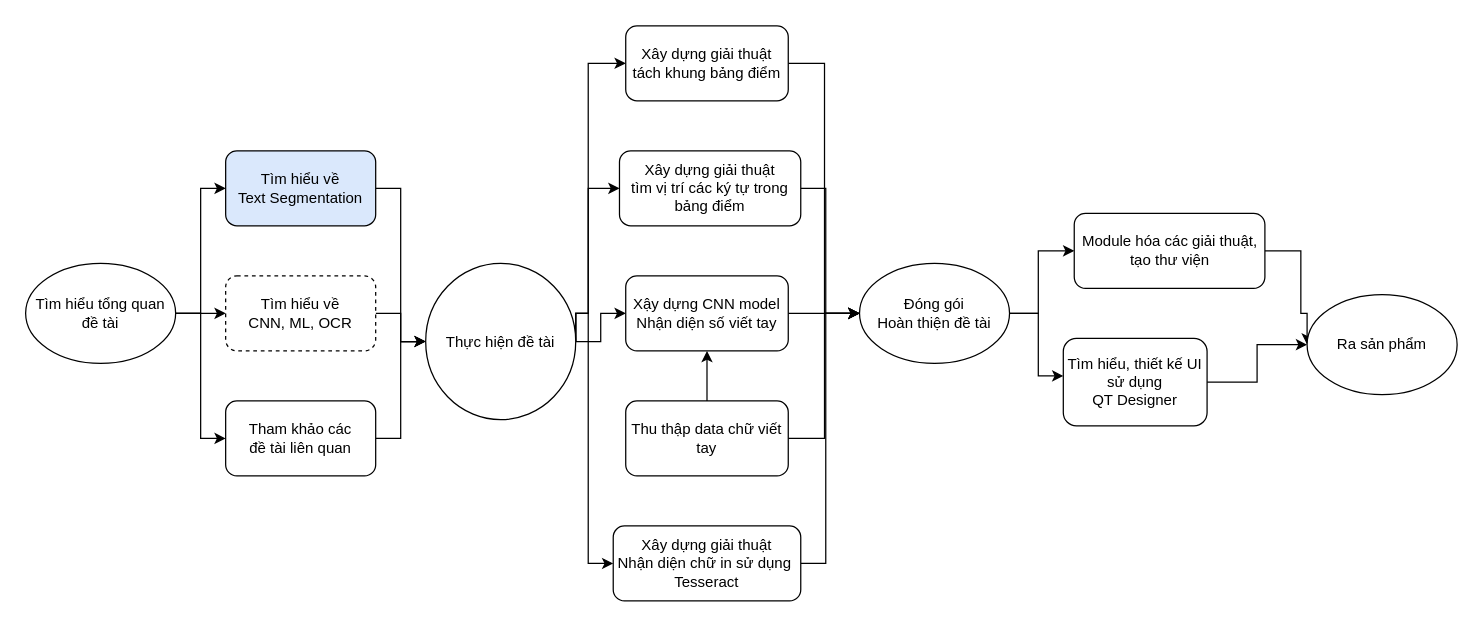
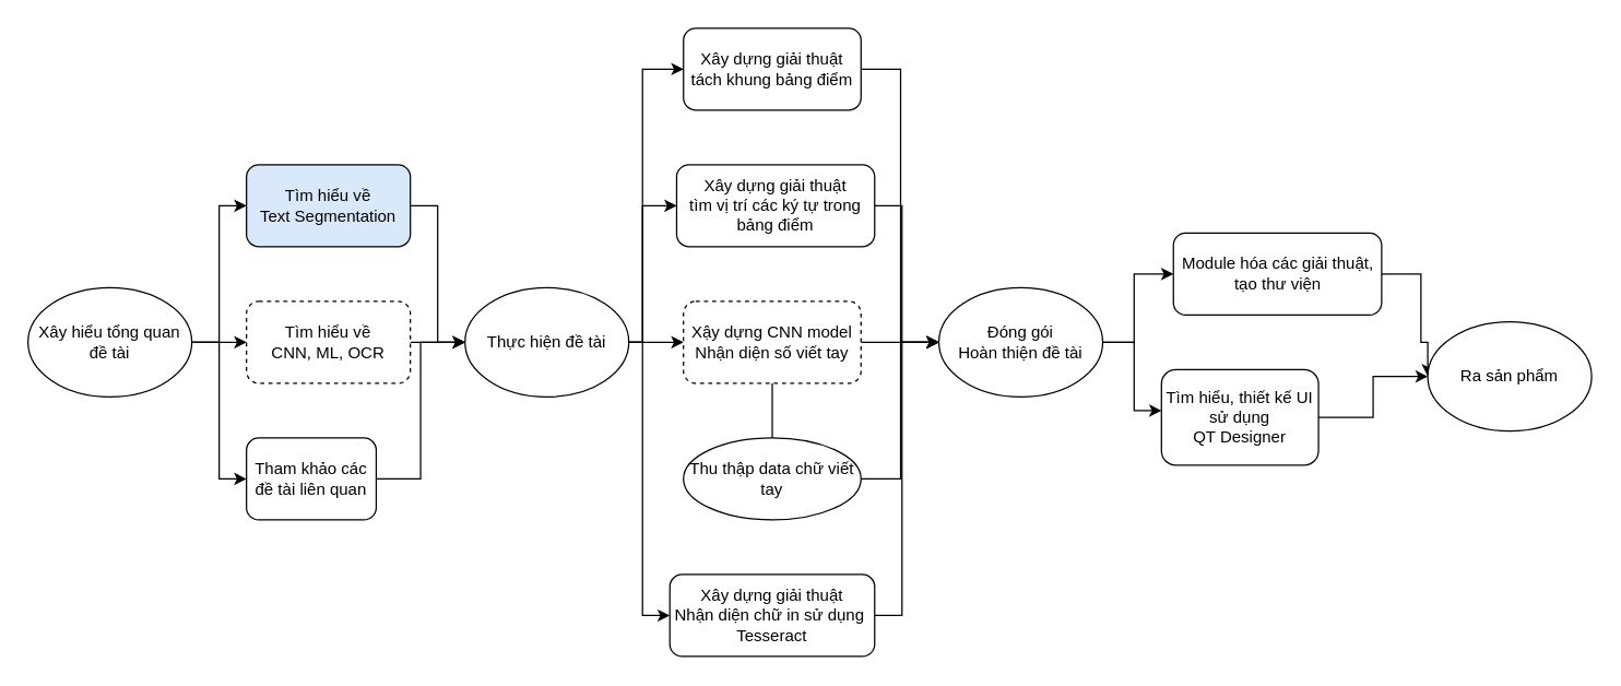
  <mxCell id="0" />
  <mxCell id="1" parent="0" />
  <mxCell id="2" style="edgeStyle=orthogonalEdgeStyle;rounded=0;orthogonalLoop=1;jettySize=auto;html=1;exitX=1;exitY=0.5;exitDx=0;exitDy=0;entryX=0;entryY=0.5;entryDx=0;entryDy=0;" edge="1" parent="1" source="3" target="12"><mxGeometry relative="1" as="geometry" /></mxCell>
  <mxCell id="3" value="Tìm hiểu về &lt;br&gt;Text Segmentation" style="rounded=1;whiteSpace=wrap;html=1;fillColor=#dae8fc;" vertex="1" parent="1"><mxGeometry x="180" y="120" width="120" height="60" as="geometry" /></mxCell>
  <mxCell id="4" value="" style="edgeStyle=orthogonalEdgeStyle;rounded=0;orthogonalLoop=1;jettySize=auto;html=1;" edge="1" parent="1" source="5" target="12"><mxGeometry relative="1" as="geometry" /></mxCell>
  <mxCell id="5" value="Tìm hiểu về&lt;br&gt;CNN, ML, OCR" style="rounded=1;whiteSpace=wrap;html=1;dashed=1;" vertex="1" parent="1"><mxGeometry x="180" y="220" width="120" height="60" as="geometry" /></mxCell>
  <mxCell id="6" style="edgeStyle=orthogonalEdgeStyle;rounded=0;orthogonalLoop=1;jettySize=auto;html=1;exitX=1;exitY=0.5;exitDx=0;exitDy=0;entryX=0;entryY=0.5;entryDx=0;entryDy=0;" edge="1" parent="1" source="7" target="12"><mxGeometry relative="1" as="geometry" /></mxCell>
- <mxCell id="7" value="Tham khảo các&lt;br&gt;đề tài liên quan" style="rounded=1;whiteSpace=wrap;html=1;" vertex="1" parent="1"><mxGeometry x="180" y="320" width="120" height="60" as="geometry" /></mxCell>
+ <mxCell id="7" value="Tham khảo các&lt;br&gt;đề tài liên quan" style="rounded=1;whiteSpace=wrap;html=1;" vertex="1" parent="1"><mxGeometry x="180" y="320" width="95" height="60" as="geometry" /></mxCell>
  <mxCell id="8" value="" style="edgeStyle=orthogonalEdgeStyle;rounded=0;orthogonalLoop=1;jettySize=auto;html=1;" edge="1" parent="1" source="12" target="22"><mxGeometry relative="1" as="geometry" /></mxCell>
  <mxCell id="9" style="edgeStyle=orthogonalEdgeStyle;rounded=0;orthogonalLoop=1;jettySize=auto;html=1;exitX=1;exitY=0.5;exitDx=0;exitDy=0;entryX=0;entryY=0.5;entryDx=0;entryDy=0;" edge="1" parent="1" source="12" target="20"><mxGeometry relative="1" as="geometry"><Array as="points"><mxPoint x="470" y="250" /><mxPoint x="470" y="150" /></Array></mxGeometry></mxCell>
  <mxCell id="10" style="edgeStyle=orthogonalEdgeStyle;rounded=0;orthogonalLoop=1;jettySize=auto;html=1;exitX=1;exitY=0.5;exitDx=0;exitDy=0;entryX=0;entryY=0.5;entryDx=0;entryDy=0;" edge="1" parent="1" source="12" target="18"><mxGeometry relative="1" as="geometry"><Array as="points"><mxPoint x="470" y="250" /><mxPoint x="470" y="50" /></Array></mxGeometry></mxCell>
  <mxCell id="11" style="edgeStyle=orthogonalEdgeStyle;rounded=0;orthogonalLoop=1;jettySize=auto;html=1;exitX=1;exitY=0.5;exitDx=0;exitDy=0;entryX=0;entryY=0.5;entryDx=0;entryDy=0;" edge="1" parent="1" source="12" target="24"><mxGeometry relative="1" as="geometry"><Array as="points"><mxPoint x="470" y="250" /><mxPoint x="470" y="450" /></Array></mxGeometry></mxCell>
- <mxCell id="12" value="Thực hiện đề tài" style="ellipse;whiteSpace=wrap;html=1;" vertex="1" parent="1"><mxGeometry x="340" y="210" width="120" height="125" as="geometry" /></mxCell>
+ <mxCell id="12" value="Thực hiện đề tài" style="ellipse;whiteSpace=wrap;html=1;" vertex="1" parent="1"><mxGeometry x="340" y="210" width="120" height="80" as="geometry" /></mxCell>
  <mxCell id="13" style="edgeStyle=orthogonalEdgeStyle;rounded=0;orthogonalLoop=1;jettySize=auto;html=1;exitX=1;exitY=0.5;exitDx=0;exitDy=0;entryX=0;entryY=0.5;entryDx=0;entryDy=0;" edge="1" parent="1" source="16" target="3"><mxGeometry relative="1" as="geometry" /></mxCell>
  <mxCell id="14" style="edgeStyle=orthogonalEdgeStyle;rounded=0;orthogonalLoop=1;jettySize=auto;html=1;exitX=1;exitY=0.5;exitDx=0;exitDy=0;entryX=0;entryY=0.5;entryDx=0;entryDy=0;" edge="1" parent="1" source="16" target="5"><mxGeometry relative="1" as="geometry" /></mxCell>
  <mxCell id="15" style="edgeStyle=orthogonalEdgeStyle;rounded=0;orthogonalLoop=1;jettySize=auto;html=1;exitX=1;exitY=0.5;exitDx=0;exitDy=0;entryX=0;entryY=0.5;entryDx=0;entryDy=0;" edge="1" parent="1" source="16" target="7"><mxGeometry relative="1" as="geometry" /></mxCell>
- <mxCell id="16" value="&lt;span style=&quot;white-space: normal&quot;&gt;Tìm hiểu tổng quan đề tài&lt;/span&gt;" style="ellipse;whiteSpace=wrap;html=1;" vertex="1" parent="1"><mxGeometry x="20" y="210" width="120" height="80" as="geometry" /></mxCell>
+ <mxCell id="16" value="&lt;span style=&quot;white-space: normal&quot;&gt;Xây hiểu tổng quan đề tài&lt;/span&gt;" style="ellipse;whiteSpace=wrap;html=1;" vertex="1" parent="1"><mxGeometry x="20" y="210" width="120" height="80" as="geometry" /></mxCell>
  <mxCell id="17" style="edgeStyle=orthogonalEdgeStyle;rounded=0;orthogonalLoop=1;jettySize=auto;html=1;exitX=1;exitY=0.5;exitDx=0;exitDy=0;entryX=0;entryY=0.5;entryDx=0;entryDy=0;" edge="1" parent="1" source="18" target="30"><mxGeometry relative="1" as="geometry"><Array as="points"><mxPoint x="659" y="50" /><mxPoint x="659" y="250" /></Array></mxGeometry></mxCell>
  <mxCell id="18" value="Xây dựng giải thuật tách khung bảng điểm" style="rounded=1;whiteSpace=wrap;html=1;" vertex="1" parent="1"><mxGeometry x="500" y="20" width="130" height="60" as="geometry" /></mxCell>
  <mxCell id="19" style="edgeStyle=orthogonalEdgeStyle;rounded=0;orthogonalLoop=1;jettySize=auto;html=1;exitX=1;exitY=0.5;exitDx=0;exitDy=0;entryX=0;entryY=0.5;entryDx=0;entryDy=0;" edge="1" parent="1" source="20" target="30"><mxGeometry relative="1" as="geometry"><Array as="points"><mxPoint x="660" y="150" /><mxPoint x="660" y="250" /></Array></mxGeometry></mxCell>
  <mxCell id="20" value="Xây dựng giải thuật&lt;br&gt;tìm vị trí các ký tự trong bảng điểm" style="rounded=1;whiteSpace=wrap;html=1;" vertex="1" parent="1"><mxGeometry x="495" y="120" width="145" height="60" as="geometry" /></mxCell>
  <mxCell id="21" value="" style="edgeStyle=orthogonalEdgeStyle;rounded=0;orthogonalLoop=1;jettySize=auto;html=1;" edge="1" parent="1" source="22" target="30"><mxGeometry relative="1" as="geometry" /></mxCell>
- <mxCell id="22" value="Xậy dựng CNN model&lt;br&gt;Nhận diện số viết tay" style="rounded=1;whiteSpace=wrap;html=1;" vertex="1" parent="1"><mxGeometry x="500" y="220" width="130" height="60" as="geometry" /></mxCell>
+ <mxCell id="22" value="Xậy dựng CNN model&lt;br&gt;Nhận diện số viết tay" style="rounded=1;whiteSpace=wrap;html=1;dashed=1;" vertex="1" parent="1"><mxGeometry x="500" y="220" width="130" height="60" as="geometry" /></mxCell>
  <mxCell id="23" style="edgeStyle=orthogonalEdgeStyle;rounded=0;orthogonalLoop=1;jettySize=auto;html=1;exitX=1;exitY=0.5;exitDx=0;exitDy=0;entryX=0;entryY=0.5;entryDx=0;entryDy=0;" edge="1" parent="1" source="24" target="30"><mxGeometry relative="1" as="geometry"><Array as="points"><mxPoint x="660" y="450" /><mxPoint x="660" y="250" /></Array></mxGeometry></mxCell>
  <mxCell id="24" value="Xây dựng giải thuật&lt;br&gt;Nhận diện chữ in sử dụng&amp;nbsp;&lt;br&gt;Tesseract" style="rounded=1;whiteSpace=wrap;html=1;" vertex="1" parent="1"><mxGeometry x="490" y="420" width="150" height="60" as="geometry" /></mxCell>
- <mxCell id="25" value="" style="edgeStyle=orthogonalEdgeStyle;rounded=0;orthogonalLoop=1;jettySize=auto;html=1;" edge="1" parent="1" source="27" target="22"><mxGeometry relative="1" as="geometry" /></mxCell>
+ <mxCell id="25" value="" style="edgeStyle=orthogonalEdgeStyle;rounded=0;orthogonalLoop=1;jettySize=auto;html=1;endArrow=none;" edge="1" parent="1" source="27" target="22"><mxGeometry relative="1" as="geometry" /></mxCell>
  <mxCell id="26" style="edgeStyle=orthogonalEdgeStyle;rounded=0;orthogonalLoop=1;jettySize=auto;html=1;exitX=1;exitY=0.5;exitDx=0;exitDy=0;entryX=0;entryY=0.5;entryDx=0;entryDy=0;" edge="1" parent="1" source="27" target="30"><mxGeometry relative="1" as="geometry"><Array as="points"><mxPoint x="659" y="350" /><mxPoint x="659" y="250" /></Array></mxGeometry></mxCell>
- <mxCell id="27" value="Thu thập data chữ viết tay" style="rounded=1;whiteSpace=wrap;html=1;" vertex="1" parent="1"><mxGeometry x="500" y="320" width="130" height="60" as="geometry" /></mxCell>
+ <mxCell id="27" value="Thu thập data chữ viết tay" style="ellipse;whiteSpace=wrap;html=1;" vertex="1" parent="1"><mxGeometry x="500" y="320" width="130" height="60" as="geometry" /></mxCell>
  <mxCell id="28" style="edgeStyle=orthogonalEdgeStyle;rounded=0;orthogonalLoop=1;jettySize=auto;html=1;exitX=1;exitY=0.5;exitDx=0;exitDy=0;entryX=0;entryY=0.5;entryDx=0;entryDy=0;" edge="1" parent="1" source="30" target="34"><mxGeometry relative="1" as="geometry"><Array as="points"><mxPoint x="830" y="250" /><mxPoint x="830" y="200" /></Array></mxGeometry></mxCell>
  <mxCell id="29" style="edgeStyle=orthogonalEdgeStyle;rounded=0;orthogonalLoop=1;jettySize=auto;html=1;exitX=1;exitY=0.5;exitDx=0;exitDy=0;" edge="1" parent="1" source="30" target="32"><mxGeometry relative="1" as="geometry"><Array as="points"><mxPoint x="830" y="250" /><mxPoint x="830" y="300" /></Array></mxGeometry></mxCell>
  <mxCell id="30" value="Đóng gói&lt;br&gt;Hoàn thiện đề tài" style="ellipse;whiteSpace=wrap;html=1;" vertex="1" parent="1"><mxGeometry x="687" y="210" width="120" height="80" as="geometry" /></mxCell>
  <mxCell id="31" style="edgeStyle=orthogonalEdgeStyle;rounded=0;orthogonalLoop=1;jettySize=auto;html=1;exitX=1;exitY=0.5;exitDx=0;exitDy=0;entryX=0;entryY=0.5;entryDx=0;entryDy=0;" edge="1" parent="1" source="32" target="35"><mxGeometry relative="1" as="geometry" /></mxCell>
  <mxCell id="32" value="Tìm hiểu, thiết kế UI sử dụng&lt;br&gt;QT Designer" style="rounded=1;whiteSpace=wrap;html=1;" vertex="1" parent="1"><mxGeometry x="850" y="270" width="115" height="70" as="geometry" /></mxCell>
  <mxCell id="33" style="edgeStyle=orthogonalEdgeStyle;rounded=0;orthogonalLoop=1;jettySize=auto;html=1;exitX=1;exitY=0.5;exitDx=0;exitDy=0;entryX=0;entryY=0.5;entryDx=0;entryDy=0;" edge="1" parent="1" source="34" target="35"><mxGeometry relative="1" as="geometry"><Array as="points"><mxPoint x="1040" y="200" /><mxPoint x="1040" y="250" /></Array></mxGeometry></mxCell>
  <mxCell id="34" value="Module hóa các giải thuật,&lt;br&gt;tạo thư viện" style="rounded=1;whiteSpace=wrap;html=1;" vertex="1" parent="1"><mxGeometry x="858.75" y="170" width="152.5" height="60" as="geometry" /></mxCell>
  <mxCell id="35" value="Ra sản phẩm" style="ellipse;whiteSpace=wrap;html=1;" vertex="1" parent="1"><mxGeometry x="1045" y="235" width="120" height="80" as="geometry" /></mxCell>
